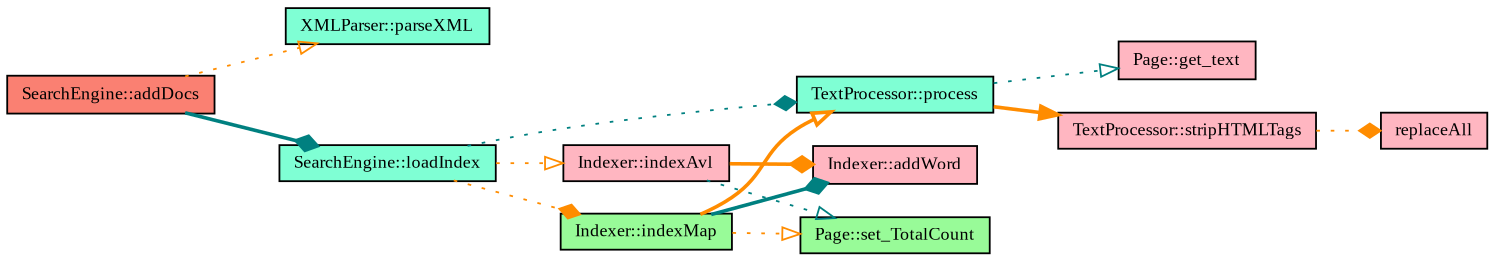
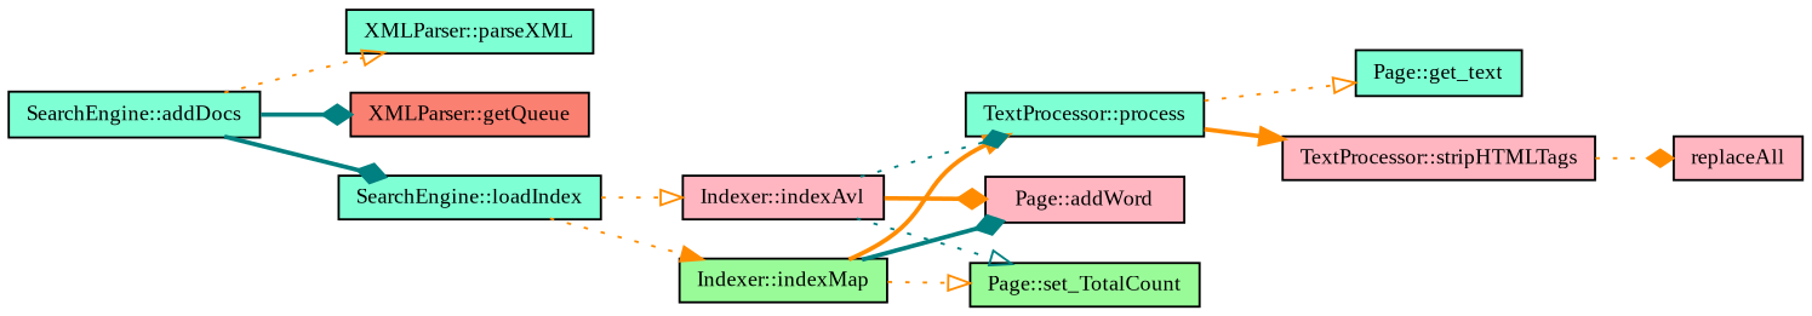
  digraph {
    fontname="Liberation Serif"
    rankdir=LR
    node [color=black fillcolor=aquamarine fontname="Liberation Serif" fontsize=10 shape=record style=filled]
    edge [arrowhead=onormal color=darkorange fontname="Liberation Serif" fontsize=10 labelfontname=Helvetica labelfontsize=10 style=dotted]
-   n1 [fillcolor=salmon fontcolor=black height=0.2 label="SearchEngine::addDocs" width=0.4]
+   n1 [fontcolor=black height=0.2 label="SearchEngine::addDocs" width=0.4]
    n2 [height=0.2 label="XMLParser::parseXML" width=0.4]
+   n3 [fillcolor=salmon height=0.2 label="XMLParser::getQueue" width=0.4]
    n4 [height=0.2 label="SearchEngine::loadIndex" width=0.4]
    n5 [fillcolor=palegreen height=0.2 label="Indexer::indexMap" width=0.4]
    n6 [fillcolor=lightpink height=0.2 label="Indexer::indexAvl" width=0.4]
    n7 [height=0.2 label="TextProcessor::process" width=0.4]
    n8 [fillcolor=palegreen height=0.2 label="Page::set_TotalCount" width=0.4]
-   n9 [fillcolor=lightpink height=0.2 label="Indexer::addWord" width=0.4]
-   n10 [fillcolor=lightpink height=0.2 label="Page::get_text" width=0.4]
+   n9 [fillcolor=lightpink height=0.2 label="Page::addWord" width=0.4]
+   n10 [height=0.2 label="Page::get_text" width=0.4]
    n11 [fillcolor=lightpink height=0.2 label="TextProcessor::stripHTMLTags" width=0.4]
    n12 [fillcolor=lightpink height=0.2 label=replaceAll width=0.4]
    n1 -> n2
+   n1 -> n3 [arrowhead=diamond color=teal style=bold]
    n1 -> n4 [arrowhead=diamond color=teal style=bold]
-   n4 -> n5 [arrowhead=diamond]
+   n4 -> n5 [arrowhead=normal]
    n4 -> n6
    n5 -> n7 [style=bold]
    n5 -> n8
    n5 -> n9 [arrowhead=diamond color=teal style=bold]
-   n4 -> n7 [arrowhead=diamond color=teal]
+   n6 -> n7 [arrowhead=diamond color=teal]
    n6 -> n8 [color=teal]
    n6 -> n9 [arrowhead=diamond style=bold]
-   n7 -> n10 [color=teal]
+   n7 -> n10
    n7 -> n11 [arrowhead=normal style=bold]
    n11 -> n12 [arrowhead=diamond]
  }
